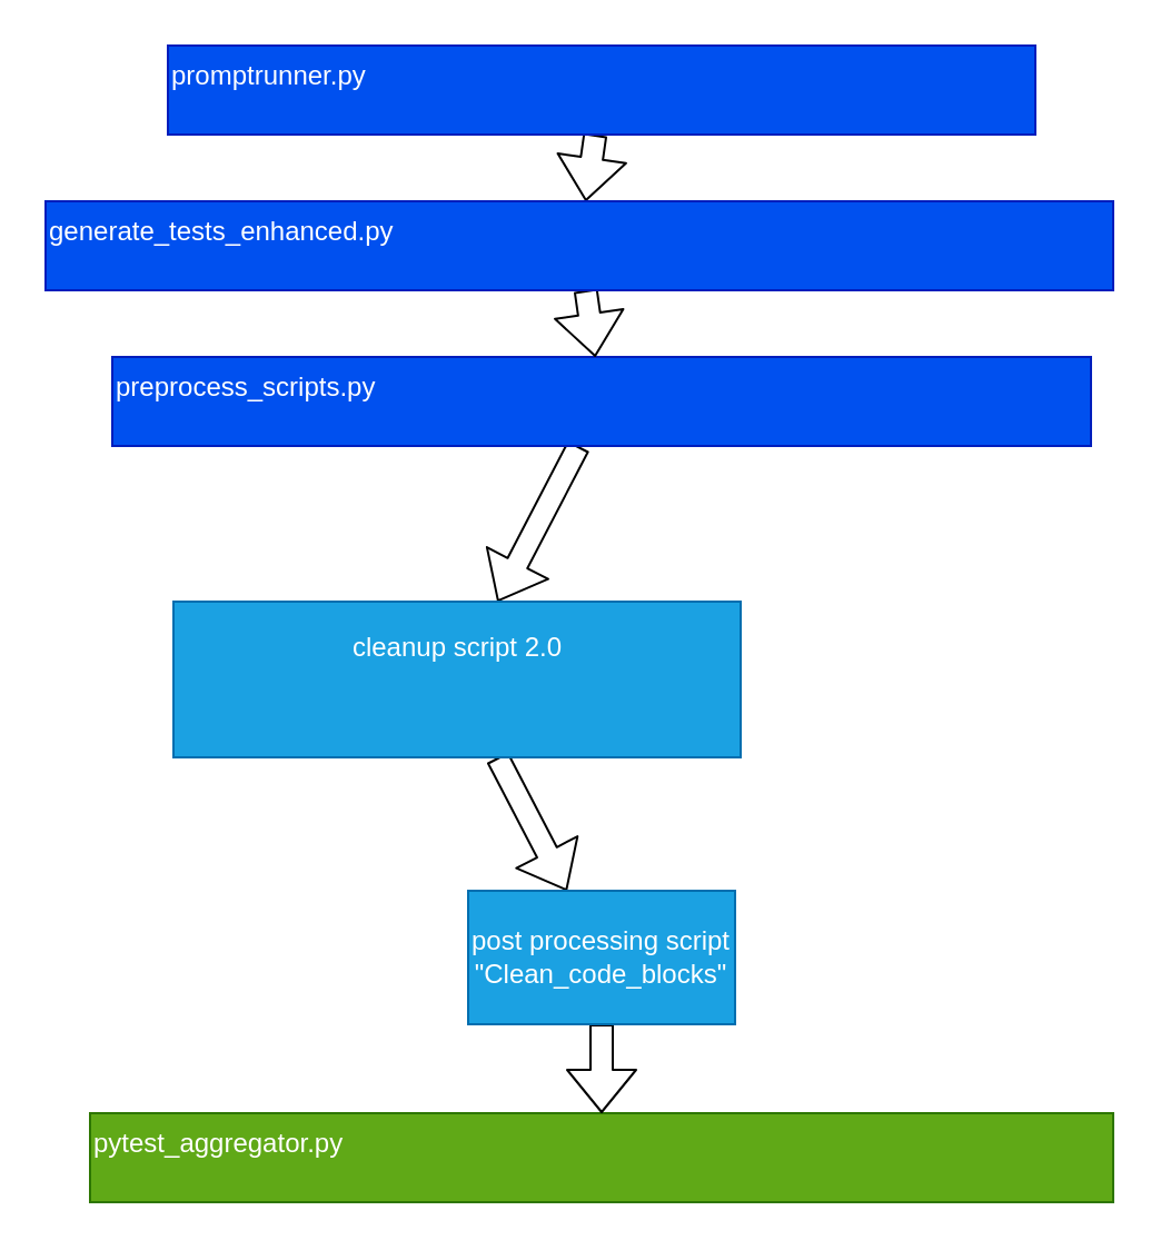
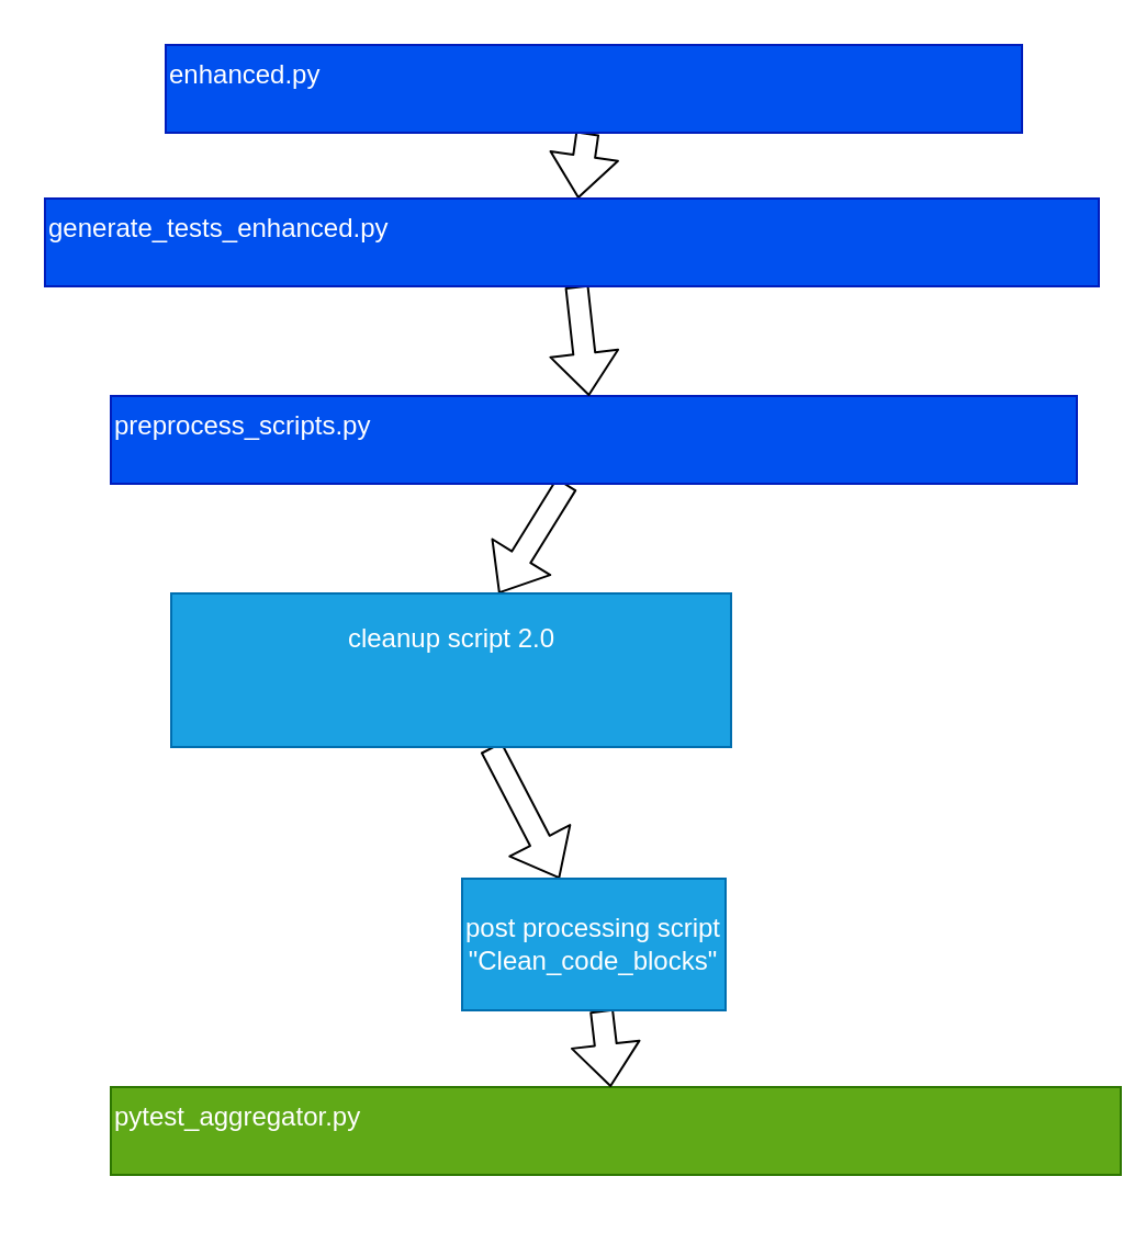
  <mxCell id="0" />
  <mxCell id="1" parent="0" />
  <mxCell id="2" value="" style="edgeStyle=none;shape=flexArrow;html=1;" edge="1" parent="1" source="3" target="7"><mxGeometry relative="1" as="geometry" /></mxCell>
- <mxCell id="3" value="promptrunner.py" style="text;whiteSpace=wrap;html=1;fillColor=#0050ef;fontColor=#ffffff;strokeColor=#001DBC;" parent="1" vertex="1"><mxGeometry x="75" y="20" width="390" height="40" as="geometry" /></mxCell>
+ <mxCell id="3" value="enhanced.py" style="text;whiteSpace=wrap;html=1;fillColor=#0050ef;fontColor=#ffffff;strokeColor=#001DBC;" parent="1" vertex="1"><mxGeometry x="75" y="20" width="390" height="40" as="geometry" /></mxCell>
  <mxCell id="4" value="" style="edgeStyle=none;shape=flexArrow;html=1;" edge="1" parent="1" source="5" target="9"><mxGeometry relative="1" as="geometry" /></mxCell>
- <mxCell id="5" value="preprocess_scripts.py" style="text;whiteSpace=wrap;html=1;fillColor=#0050ef;fontColor=#ffffff;strokeColor=#001DBC;" parent="1" vertex="1"><mxGeometry x="50" y="160" width="440" height="40" as="geometry" /></mxCell>
+ <mxCell id="5" value="preprocess_scripts.py" style="text;whiteSpace=wrap;html=1;fillColor=#0050ef;fontColor=#ffffff;strokeColor=#001DBC;" parent="1" vertex="1"><mxGeometry x="50" y="180" width="440" height="40" as="geometry" /></mxCell>
  <mxCell id="6" value="" style="edgeStyle=none;shape=flexArrow;html=1;" edge="1" parent="1" source="7" target="5"><mxGeometry relative="1" as="geometry" /></mxCell>
  <mxCell id="7" value="generate_tests_enhanced.py" style="text;whiteSpace=wrap;html=1;fillColor=#0050ef;fontColor=#ffffff;strokeColor=#001DBC;" parent="1" vertex="1"><mxGeometry x="20" y="90" width="480" height="40" as="geometry" /></mxCell>
  <mxCell id="8" value="" style="edgeStyle=none;shape=flexArrow;html=1;" edge="1" parent="1" source="9" target="12"><mxGeometry relative="1" as="geometry" /></mxCell>
  <mxCell id="9" value="&lt;div style=&quot;text-align: left;&quot;&gt;&lt;span style=&quot;background-color: initial;&quot;&gt;cleanup script 2.0&lt;/span&gt;&lt;/div&gt;&lt;br&gt;&lt;div style=&quot;text-align: right;&quot;&gt;&lt;br&gt;&lt;/div&gt;" style="whiteSpace=wrap;html=1;fillColor=#1ba1e2;fontColor=#ffffff;strokeColor=#006EAF;" parent="1" vertex="1"><mxGeometry x="77.5" y="270" width="255" height="70" as="geometry" /></mxCell>
- <mxCell id="10" value="pytest_aggregator.py" style="text;whiteSpace=wrap;html=1;fillColor=#60a917;fontColor=#ffffff;strokeColor=#2D7600;" parent="1" vertex="1"><mxGeometry x="40" y="500" width="460" height="40" as="geometry" /></mxCell>
+ <mxCell id="10" value="pytest_aggregator.py" style="text;whiteSpace=wrap;html=1;fillColor=#60a917;fontColor=#ffffff;strokeColor=#2D7600;" parent="1" vertex="1"><mxGeometry x="50" y="495" width="460" height="40" as="geometry" /></mxCell>
  <mxCell id="11" value="" style="edgeStyle=none;shape=flexArrow;html=1;" edge="1" parent="1" source="12" target="10"><mxGeometry relative="1" as="geometry" /></mxCell>
  <mxCell id="12" value="post processing script &quot;Clean_code_blocks&quot;" style="whiteSpace=wrap;html=1;fillColor=#1ba1e2;fontColor=#ffffff;strokeColor=#006EAF;" parent="1" vertex="1"><mxGeometry x="210" y="400" width="120" height="60" as="geometry" /></mxCell>
